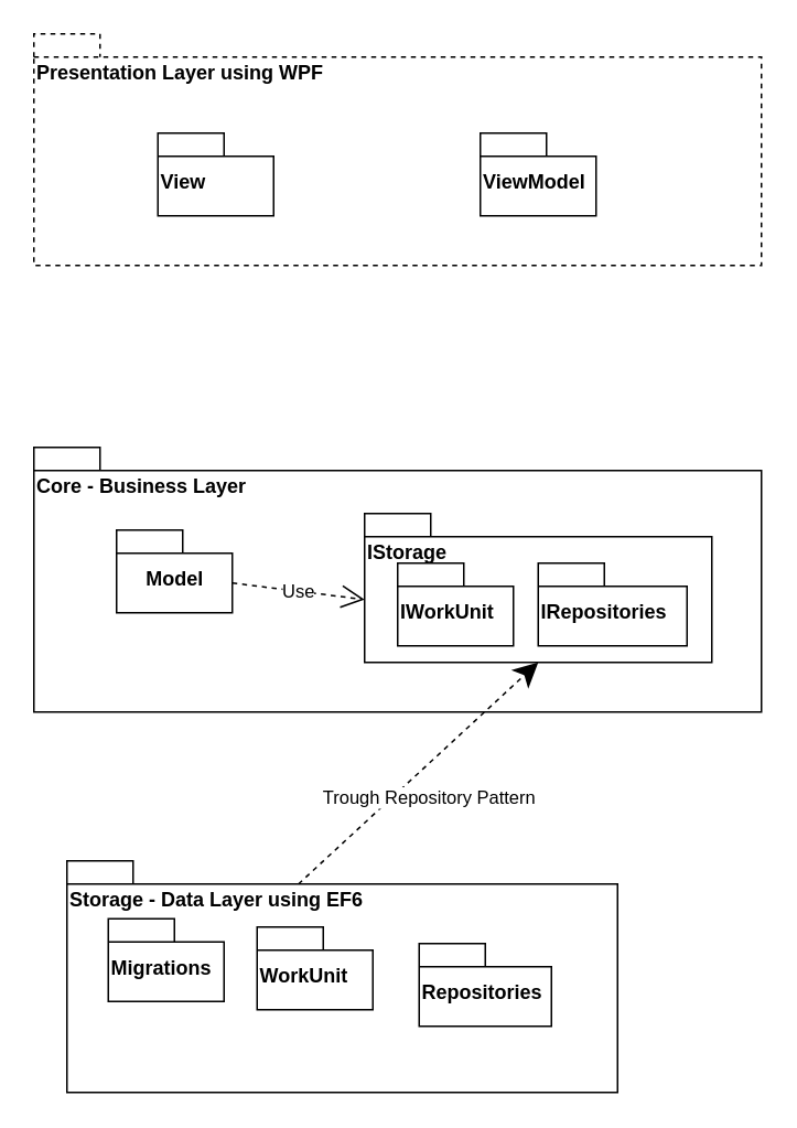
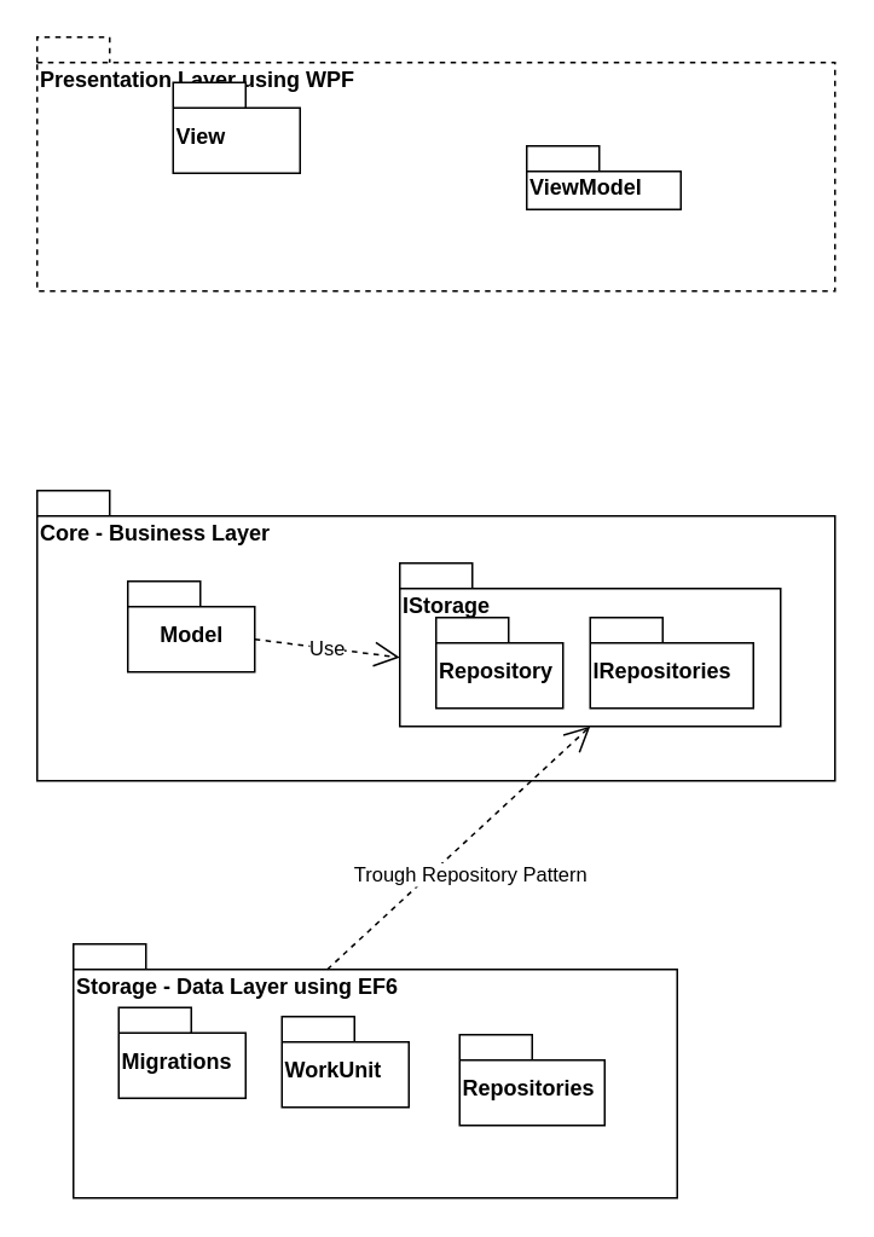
  <mxCell id="0" />
  <mxCell id="1" parent="0" />
  <mxCell id="2" value="Core - Business Layer" style="shape=folder;fontStyle=1;spacingTop=10;tabWidth=40;tabHeight=14;tabPosition=left;html=1;align=left;verticalAlign=top;" vertex="1" parent="1"><mxGeometry x="20" y="270" width="440" height="160" as="geometry" /></mxCell>
  <mxCell id="3" value="Model" style="shape=folder;fontStyle=1;spacingTop=10;tabWidth=40;tabHeight=14;tabPosition=left;html=1;" vertex="1" parent="1"><mxGeometry x="70" y="320" width="70" height="50" as="geometry" /></mxCell>
  <mxCell id="4" value="IStorage" style="shape=folder;fontStyle=1;spacingTop=10;tabWidth=40;tabHeight=14;tabPosition=left;html=1;align=left;verticalAlign=top;" vertex="1" parent="1"><mxGeometry x="220" y="310" width="210" height="90" as="geometry" /></mxCell>
  <mxCell id="5" value="IRepositories" style="shape=folder;fontStyle=1;spacingTop=10;tabWidth=40;tabHeight=14;tabPosition=left;html=1;align=left;" vertex="1" parent="1"><mxGeometry x="325" y="340" width="90" height="50" as="geometry" /></mxCell>
  <mxCell id="6" value="Storage - Data Layer using EF6" style="shape=folder;fontStyle=1;spacingTop=10;tabWidth=40;tabHeight=14;tabPosition=left;html=1;align=left;verticalAlign=top;" vertex="1" parent="1"><mxGeometry x="40" y="520" width="333" height="140" as="geometry" /></mxCell>
  <mxCell id="7" value="Migrations" style="shape=folder;fontStyle=1;spacingTop=10;tabWidth=40;tabHeight=14;tabPosition=left;html=1;align=left;" vertex="1" parent="1"><mxGeometry x="65" y="555" width="70" height="50" as="geometry" /></mxCell>
  <mxCell id="8" value="Repositories" style="shape=folder;fontStyle=1;spacingTop=10;tabWidth=40;tabHeight=14;tabPosition=left;html=1;align=left;" vertex="1" parent="1"><mxGeometry x="253" y="570" width="80" height="50" as="geometry" /></mxCell>
  <mxCell id="9" value="Presentation Layer using WPF" style="shape=folder;fontStyle=1;spacingTop=10;tabWidth=40;tabHeight=14;tabPosition=left;html=1;align=left;verticalAlign=top;dashed=1;" vertex="1" parent="1"><mxGeometry x="20" y="20" width="440" height="140" as="geometry" /></mxCell>
- <mxCell id="10" value="View" style="shape=folder;fontStyle=1;spacingTop=10;tabWidth=40;tabHeight=14;tabPosition=left;html=1;align=left;" vertex="1" parent="1"><mxGeometry x="95" y="80" width="70" height="50" as="geometry" /></mxCell>
- <mxCell id="11" value="ViewModel" style="shape=folder;fontStyle=1;spacingTop=10;tabWidth=40;tabHeight=14;tabPosition=left;html=1;align=left;" vertex="1" parent="1"><mxGeometry x="290" y="80" width="70" height="50" as="geometry" /></mxCell>
- <mxCell id="12" value="Trough Repository Pattern" style="endArrow=classic;endSize=12;dashed=1;html=1;exitX=0;exitY=0;exitDx=140;exitDy=14;exitPerimeter=0;entryX=0.5;entryY=1;entryDx=0;entryDy=0;entryPerimeter=0;" edge="1" parent="1" source="6" target="4"><mxGeometry x="-0.057" y="-16" width="160" relative="1" as="geometry"><mxPoint x="260" y="460" as="sourcePoint" /><mxPoint x="420" y="460" as="targetPoint" /><mxPoint y="-1" as="offset" /></mxGeometry></mxCell>
+ <mxCell id="10" value="View" style="shape=folder;fontStyle=1;spacingTop=10;tabWidth=40;tabHeight=14;tabPosition=left;html=1;align=left;" vertex="1" parent="1"><mxGeometry x="95" y="45" width="70" height="50" as="geometry" /></mxCell>
+ <mxCell id="11" value="ViewModel" style="shape=folder;fontStyle=1;spacingTop=10;tabWidth=40;tabHeight=14;tabPosition=left;html=1;align=left;" vertex="1" parent="1"><mxGeometry x="290" y="80" width="85" height="35" as="geometry" /></mxCell>
+ <mxCell id="12" value="Trough Repository Pattern" style="endArrow=open;endSize=12;dashed=1;html=1;exitX=0;exitY=0;exitDx=140;exitDy=14;exitPerimeter=0;entryX=0.5;entryY=1;entryDx=0;entryDy=0;entryPerimeter=0;" edge="1" parent="1" source="6" target="4"><mxGeometry x="-0.057" y="-16" width="160" relative="1" as="geometry"><mxPoint x="260" y="460" as="sourcePoint" /><mxPoint x="420" y="460" as="targetPoint" /><mxPoint y="-1" as="offset" /></mxGeometry></mxCell>
  <mxCell id="13" value="Use" style="endArrow=open;endSize=12;dashed=1;html=1;exitX=0;exitY=0;exitDx=70;exitDy=32;exitPerimeter=0;entryX=0;entryY=0;entryDx=0;entryDy=52;entryPerimeter=0;" edge="1" parent="1" source="3" target="4"><mxGeometry width="160" relative="1" as="geometry"><mxPoint x="0" y="490" as="sourcePoint" /><mxPoint x="160" y="490" as="targetPoint" /></mxGeometry></mxCell>
- <mxCell id="14" value="IWorkUnit" style="shape=folder;fontStyle=1;spacingTop=10;tabWidth=40;tabHeight=14;tabPosition=left;html=1;align=left;" vertex="1" parent="1"><mxGeometry x="240" y="340" width="70" height="50" as="geometry" /></mxCell>
+ <mxCell id="14" value="Repository" style="shape=folder;fontStyle=1;spacingTop=10;tabWidth=40;tabHeight=14;tabPosition=left;html=1;align=left;" vertex="1" parent="1"><mxGeometry x="240" y="340" width="70" height="50" as="geometry" /></mxCell>
  <mxCell id="15" value="WorkUnit" style="shape=folder;fontStyle=1;spacingTop=10;tabWidth=40;tabHeight=14;tabPosition=left;html=1;align=left;" vertex="1" parent="1"><mxGeometry x="155" y="560" width="70" height="50" as="geometry" /></mxCell>
